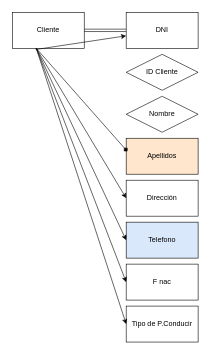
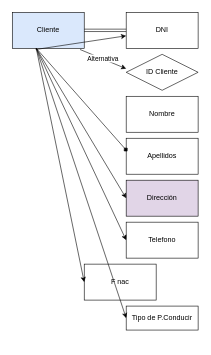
  <mxCell id="0" />
  <mxCell id="1" parent="0" />
- <mxCell id="2" value="Cliente" style="rounded=0;whiteSpace=wrap;html=1;" vertex="1" parent="1"><mxGeometry x="20" y="20" width="120" height="60" as="geometry" /></mxCell>
+ <mxCell id="2" value="Cliente" style="rounded=0;whiteSpace=wrap;html=1;fillColor=#dae8fc;" vertex="1" parent="1"><mxGeometry x="20" y="20" width="120" height="60" as="geometry" /></mxCell>
  <mxCell id="3" value="DNI" style="rounded=0;whiteSpace=wrap;html=1;" vertex="1" parent="1"><mxGeometry x="210" y="20" width="120" height="60" as="geometry" /></mxCell>
  <mxCell id="4" value="" style="shape=link;html=1;rounded=0;" edge="1" parent="1"><mxGeometry width="100" relative="1" as="geometry"><mxPoint x="140" y="50" as="sourcePoint" /><mxPoint x="210" y="50" as="targetPoint" /></mxGeometry></mxCell>
  <mxCell id="5" value="ID Cliente" style="rhombus;whiteSpace=wrap;html=1;" vertex="1" parent="1"><mxGeometry x="210" y="90" width="120" height="60" as="geometry" /></mxCell>
- <mxCell id="6" value="Nombre" style="rhombus;whiteSpace=wrap;html=1;" vertex="1" parent="1"><mxGeometry x="210" y="160" width="120" height="60" as="geometry" /></mxCell>
- <mxCell id="7" value="Apellidos" style="rounded=0;whiteSpace=wrap;html=1;fillColor=#ffe6cc;" vertex="1" parent="1"><mxGeometry x="210" y="230" width="120" height="60" as="geometry" /></mxCell>
- <mxCell id="8" value="Dirección" style="rounded=0;whiteSpace=wrap;html=1;" vertex="1" parent="1"><mxGeometry x="210" y="300" width="120" height="60" as="geometry" /></mxCell>
- <mxCell id="9" value="Telefono" style="rounded=0;whiteSpace=wrap;html=1;fillColor=#dae8fc;" vertex="1" parent="1"><mxGeometry x="210" y="370" width="120" height="60" as="geometry" /></mxCell>
- <mxCell id="10" value="F nac" style="rounded=0;whiteSpace=wrap;html=1;" vertex="1" parent="1"><mxGeometry x="210" y="440" width="120" height="60" as="geometry" /></mxCell>
- <mxCell id="13" value="Tipo de P.Conducir" style="rounded=0;whiteSpace=wrap;html=1;" vertex="1" parent="1"><mxGeometry x="210" y="510" width="120" height="60" as="geometry" /></mxCell>
+ <mxCell id="6" value="Nombre" style="rounded=0;whiteSpace=wrap;html=1;" vertex="1" parent="1"><mxGeometry x="210" y="160" width="120" height="60" as="geometry" /></mxCell>
+ <mxCell id="7" value="Apellidos" style="rounded=0;whiteSpace=wrap;html=1;" vertex="1" parent="1"><mxGeometry x="210" y="230" width="120" height="60" as="geometry" /></mxCell>
+ <mxCell id="8" value="Dirección" style="rounded=0;whiteSpace=wrap;html=1;fillColor=#e1d5e7;" vertex="1" parent="1"><mxGeometry x="210" y="300" width="120" height="60" as="geometry" /></mxCell>
+ <mxCell id="9" value="Telefono" style="rounded=0;whiteSpace=wrap;html=1;" vertex="1" parent="1"><mxGeometry x="210" y="370" width="120" height="60" as="geometry" /></mxCell>
+ <mxCell id="10" value="F nac" style="rounded=0;whiteSpace=wrap;html=1;" vertex="1" parent="1"><mxGeometry x="140" y="440" width="120" height="60" as="geometry" /></mxCell>
+ <mxCell id="11" value="" style="endArrow=classic;html=1;rounded=0;exitX=0.942;exitY=1.033;exitDx=0;exitDy=0;exitPerimeter=0;entryX=0;entryY=0.4;entryDx=0;entryDy=0;entryPerimeter=0;" edge="1" parent="1" source="2" target="5"><mxGeometry relative="1" as="geometry"><mxPoint x="80" y="110" as="sourcePoint" /><mxPoint x="180" y="110" as="targetPoint" /></mxGeometry></mxCell>
+ <mxCell id="12" value="Alternativa" style="edgeLabel;html=1;align=center;verticalAlign=middle;resizable=0;points=[];" vertex="1" connectable="0" parent="11"><mxGeometry x="-0.03" y="2" relative="1" as="geometry"><mxPoint y="1" as="offset" /></mxGeometry></mxCell>
+ <mxCell id="13" value="Tipo de P.Conducir" style="rounded=0;whiteSpace=wrap;html=1;" vertex="1" parent="1"><mxGeometry x="210" y="510" width="120" height="40" as="geometry" /></mxCell>
  <mxCell id="14" value="" style="endArrow=classic;html=1;rounded=0;exitX=0.325;exitY=1.033;exitDx=0;exitDy=0;exitPerimeter=0;" edge="1" parent="1" source="2" target="3"><mxGeometry relative="1" as="geometry"><mxPoint x="180" y="380" as="sourcePoint" /><mxPoint x="280" y="380" as="targetPoint" /></mxGeometry></mxCell>
  <mxCell id="15" value="" style="endArrow=diamond;html=1;rounded=0;exitX=0.333;exitY=1;exitDx=0;exitDy=0;exitPerimeter=0;entryX=0.017;entryY=0.367;entryDx=0;entryDy=0;entryPerimeter=0;" edge="1" parent="1" source="2" target="7"><mxGeometry relative="1" as="geometry"><mxPoint x="70" y="80" as="sourcePoint" /><mxPoint x="181" y="192" as="targetPoint" /></mxGeometry></mxCell>
  <mxCell id="16" value="" style="endArrow=classic;html=1;rounded=0;entryX=0;entryY=0.5;entryDx=0;entryDy=0;" edge="1" parent="1" target="8"><mxGeometry relative="1" as="geometry"><mxPoint x="60" y="80" as="sourcePoint" /><mxPoint x="161" y="192" as="targetPoint" /></mxGeometry></mxCell>
  <mxCell id="17" value="" style="endArrow=classic;html=1;rounded=0;exitX=0.658;exitY=0.967;exitDx=0;exitDy=0;exitPerimeter=0;entryX=0;entryY=0.5;entryDx=0;entryDy=0;" edge="1" parent="1" target="9"><mxGeometry relative="1" as="geometry"><mxPoint x="60" y="80" as="sourcePoint" /><mxPoint x="171" y="192" as="targetPoint" /></mxGeometry></mxCell>
  <mxCell id="18" value="" style="endArrow=classic;html=1;rounded=0;entryX=0;entryY=0.5;entryDx=0;entryDy=0;" edge="1" parent="1" target="10"><mxGeometry relative="1" as="geometry"><mxPoint x="60" y="80" as="sourcePoint" /><mxPoint x="250" y="230" as="targetPoint" /></mxGeometry></mxCell>
  <mxCell id="19" value="" style="endArrow=classic;html=1;rounded=0;entryX=0;entryY=0.5;entryDx=0;entryDy=0;" edge="1" parent="1" target="13"><mxGeometry relative="1" as="geometry"><mxPoint x="60" y="80" as="sourcePoint" /><mxPoint x="260" y="240" as="targetPoint" /></mxGeometry></mxCell>
